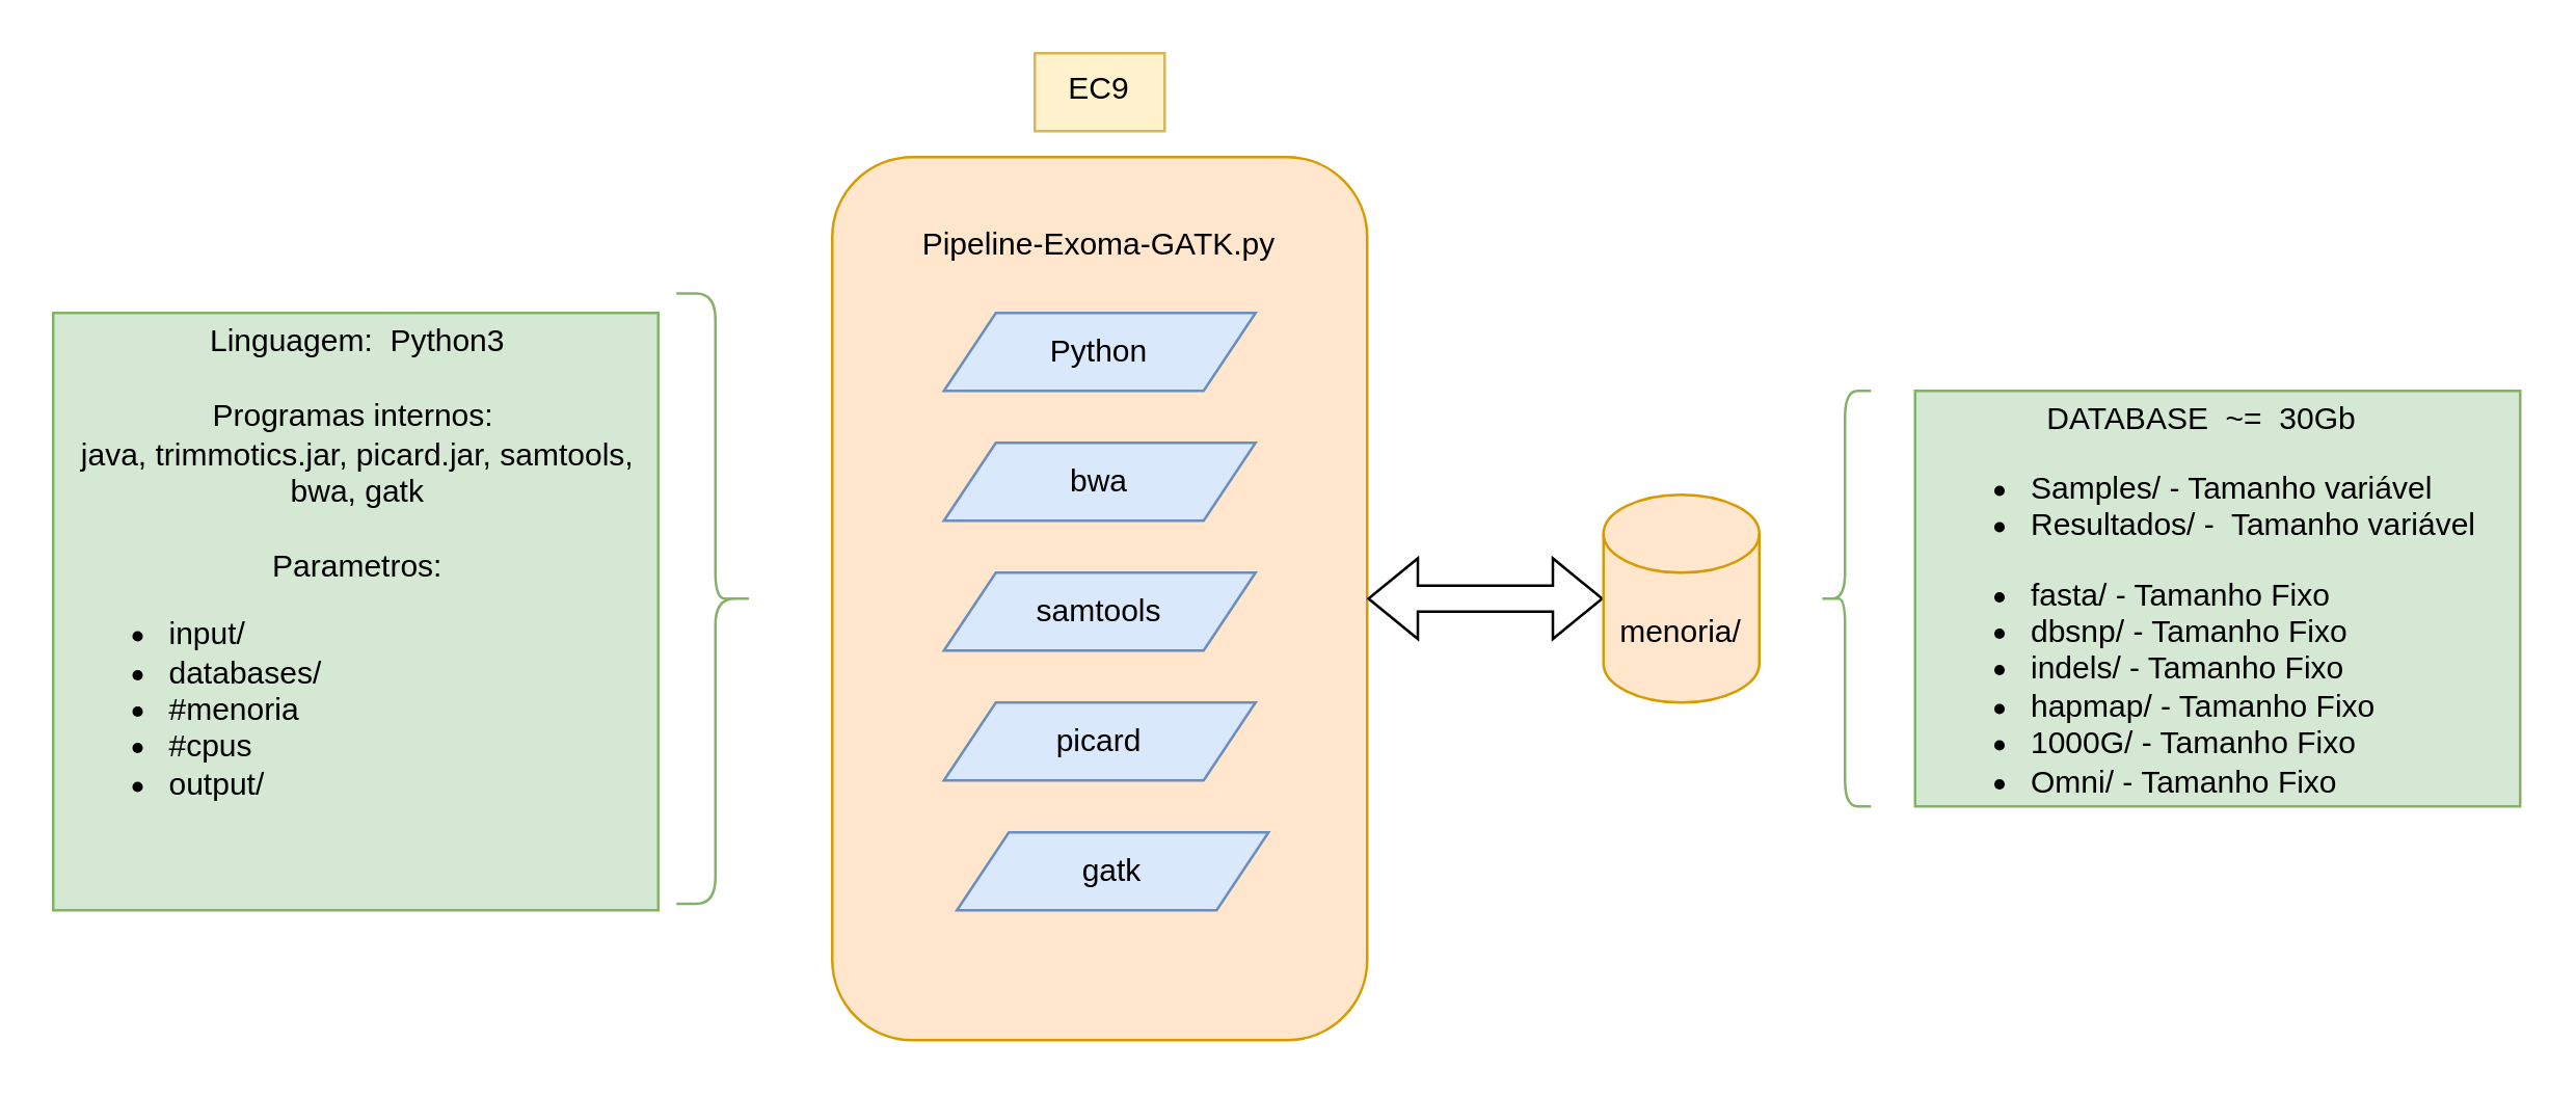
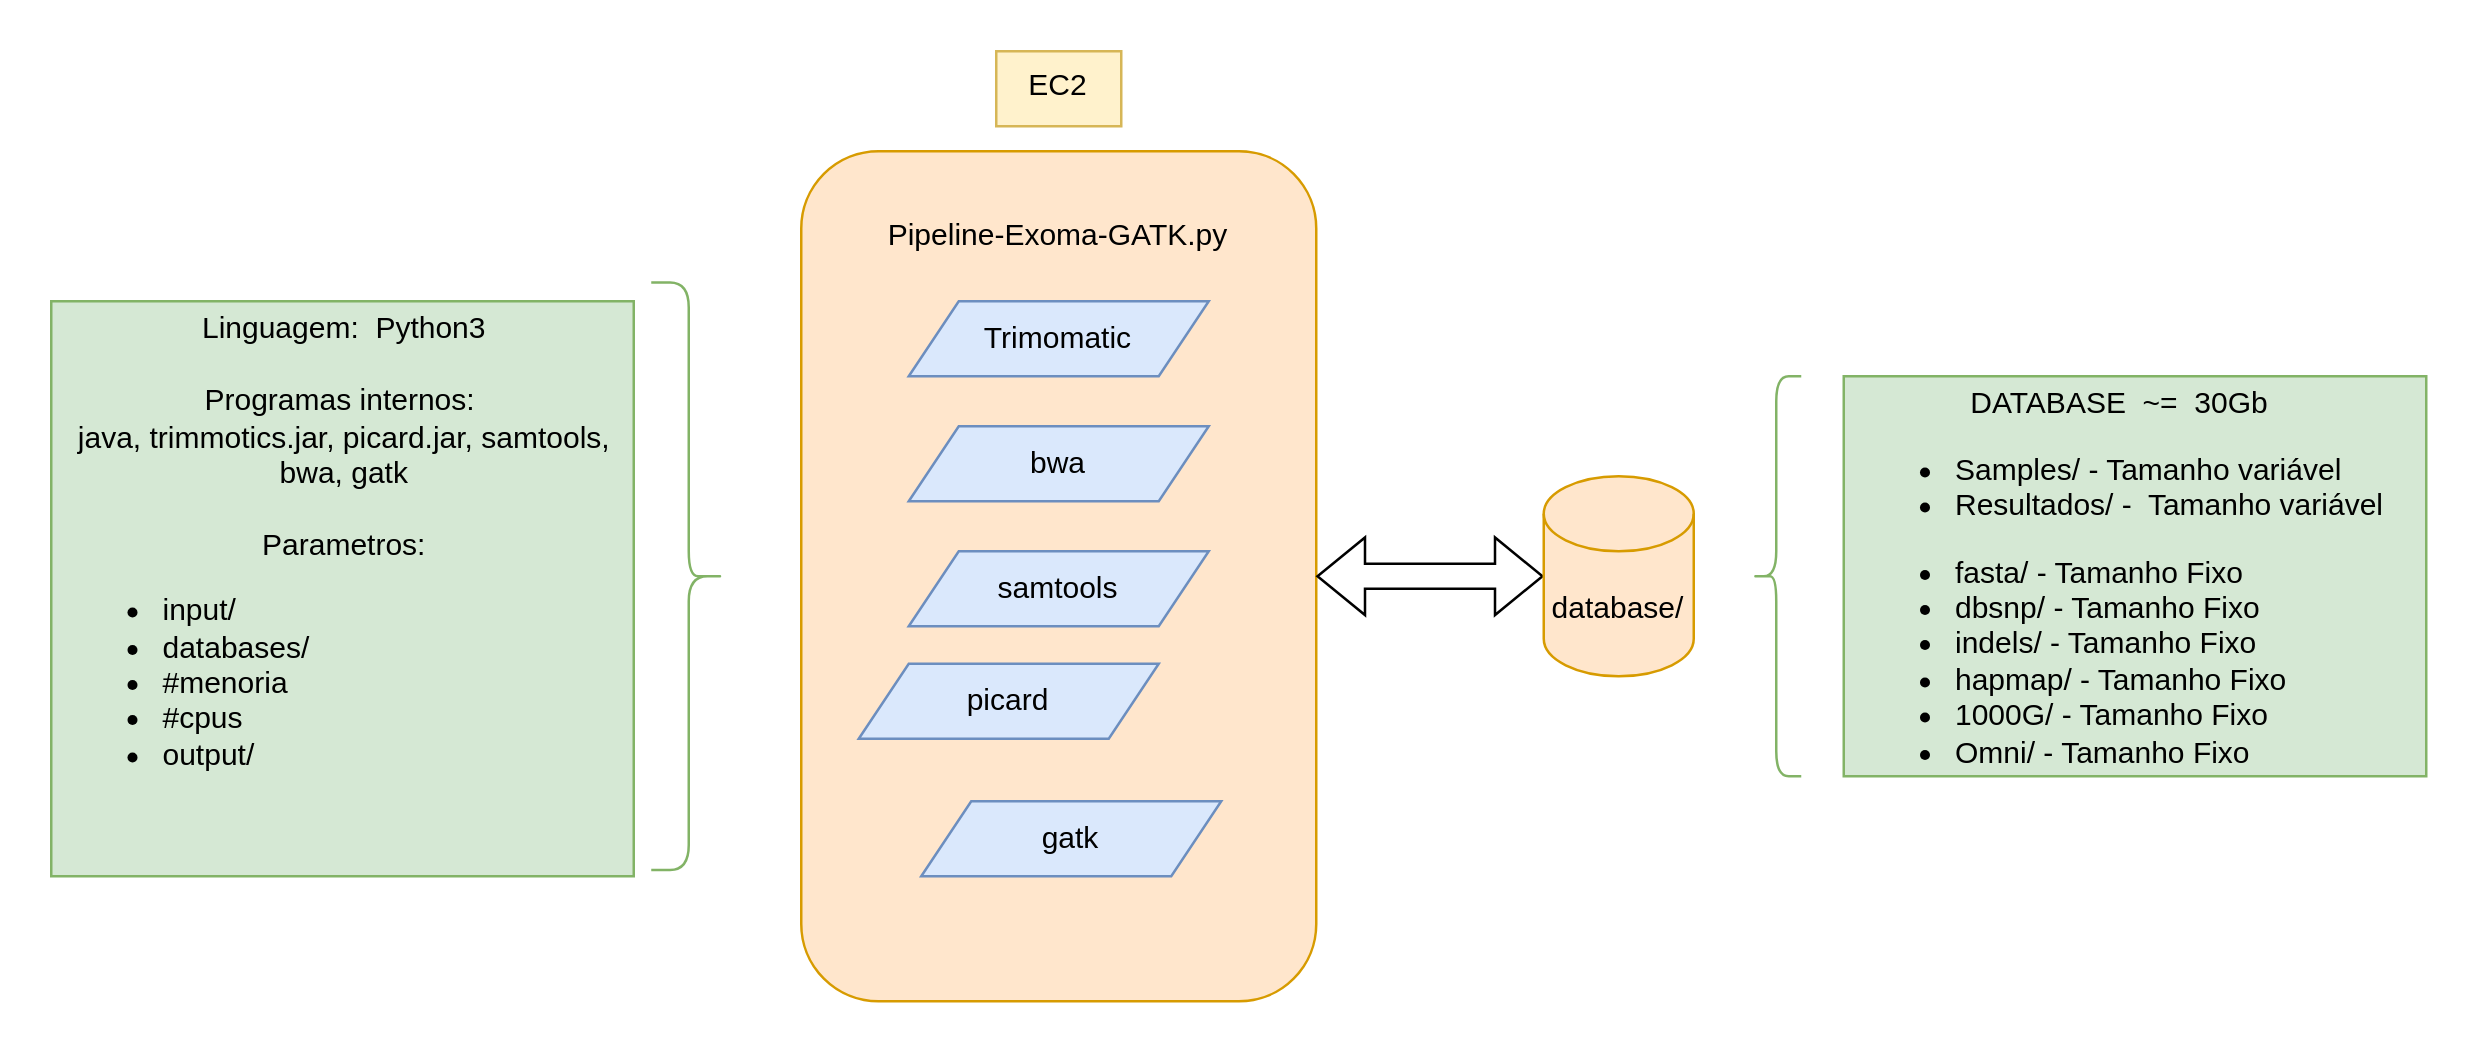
  <mxCell id="0" />
  <mxCell id="1" parent="0" />
  <mxCell id="2" value="Pipeline-Exoma-GATK.py&lt;br&gt;&lt;br&gt;&lt;br&gt;&lt;br&gt;&lt;br&gt;&lt;br&gt;&lt;br&gt;&lt;br&gt;&lt;br&gt;&lt;br&gt;&lt;br&gt;&lt;br&gt;&lt;br&gt;&lt;br&gt;&lt;br&gt;&lt;br&gt;&lt;br&gt;&lt;br&gt;&lt;br&gt;&lt;br&gt;" style="rounded=1;whiteSpace=wrap;html=1;fontSize=12;glass=0;strokeWidth=1;shadow=0;fillColor=#ffe6cc;strokeColor=#d79b00;" parent="1" vertex="1"><mxGeometry x="320" y="60" width="206" height="340" as="geometry" /></mxCell>
  <mxCell id="3" style="edgeStyle=orthogonalEdgeStyle;rounded=0;orthogonalLoop=1;jettySize=auto;html=1;entryX=1;entryY=0.5;entryDx=0;entryDy=0;shape=flexArrow;startArrow=block;" edge="1" parent="1" source="4" target="2"><mxGeometry relative="1" as="geometry" /></mxCell>
- <mxCell id="4" value="menoria/" style="shape=cylinder3;whiteSpace=wrap;html=1;boundedLbl=1;backgroundOutline=1;size=15;fillColor=#ffe6cc;strokeColor=#d79b00;" vertex="1" parent="1"><mxGeometry x="617" y="190" width="60" height="80" as="geometry" /></mxCell>
- <mxCell id="5" value="Python" style="shape=parallelogram;perimeter=parallelogramPerimeter;whiteSpace=wrap;html=1;fixedSize=1;fillColor=#dae8fc;strokeColor=#6c8ebf;" vertex="1" parent="1"><mxGeometry x="363" y="120" width="120" height="30" as="geometry" /></mxCell>
+ <mxCell id="4" value="database/" style="shape=cylinder3;whiteSpace=wrap;html=1;boundedLbl=1;backgroundOutline=1;size=15;fillColor=#ffe6cc;strokeColor=#d79b00;" vertex="1" parent="1"><mxGeometry x="617" y="190" width="60" height="80" as="geometry" /></mxCell>
+ <mxCell id="5" value="Trimomatic" style="shape=parallelogram;perimeter=parallelogramPerimeter;whiteSpace=wrap;html=1;fixedSize=1;fillColor=#dae8fc;strokeColor=#6c8ebf;" vertex="1" parent="1"><mxGeometry x="363" y="120" width="120" height="30" as="geometry" /></mxCell>
  <mxCell id="6" value="" style="shape=curlyBracket;whiteSpace=wrap;html=1;rounded=1;fillColor=#d5e8d4;strokeColor=#82b366;" vertex="1" parent="1"><mxGeometry x="700" y="150" width="20" height="160" as="geometry" /></mxCell>
  <mxCell id="7" value="&lt;div&gt;&lt;br&gt;&lt;/div&gt;&lt;div style=&quot;text-align: center&quot;&gt;DATABASE&amp;nbsp; ~=&amp;nbsp; 30Gb&lt;/div&gt;&lt;div&gt;&lt;ul&gt;&lt;li&gt;Samples/ - Tamanho variável&lt;/li&gt;&lt;li&gt;Resultados/ -&amp;nbsp; Tamanho variável&lt;/li&gt;&lt;/ul&gt;&lt;/div&gt;&lt;ul&gt;&lt;li&gt;fasta/ - Tamanho Fixo&lt;/li&gt;&lt;li&gt;dbsnp/ - Tamanho Fixo&lt;/li&gt;&lt;li&gt;indels/ - Tamanho Fixo&lt;/li&gt;&lt;li&gt;hapmap/ - Tamanho Fixo&lt;/li&gt;&lt;li&gt;1000G/ - Tamanho Fixo&lt;/li&gt;&lt;li&gt;Omni/ - Tamanho Fixo&lt;/li&gt;&lt;/ul&gt;" style="text;html=1;strokeColor=#82b366;fillColor=#d5e8d4;spacing=5;spacingTop=-20;whiteSpace=wrap;overflow=hidden;rounded=0;" vertex="1" parent="1"><mxGeometry x="737" y="150" width="233" height="160" as="geometry" /></mxCell>
  <mxCell id="8" value="bwa&lt;span style=&quot;color: rgba(0 , 0 , 0 , 0) ; font-family: monospace ; font-size: 0px&quot;&gt;%3CmxGraphModel%3E%3Croot%3E%3CmxCell%20id%3D%220%22%2F%3E%3CmxCell%20id%3D%221%22%20parent%3D%220%22%2F%3E%3CmxCell%20id%3D%222%22%20value%3D%22Trimomatic%22%20style%3D%22shape%3Dparallelogram%3Bperimeter%3DparallelogramPerimeter%3BwhiteSpace%3Dwrap%3Bhtml%3D1%3BfixedSize%3D1%3BfillColor%3D%23dae8fc%3BstrokeColor%3D%236c8ebf%3B%22%20vertex%3D%221%22%20parent%3D%221%22%3E%3CmxGeometry%20x%3D%22183%22%20y%3D%2250%22%20width%3D%22120%22%20height%3D%2230%22%20as%3D%22geometry%22%2F%3E%3C%2FmxCell%3E%3C%2Froot%3E%3C%2FmxGraphModel%3E&lt;/span&gt;" style="shape=parallelogram;perimeter=parallelogramPerimeter;whiteSpace=wrap;html=1;fixedSize=1;fillColor=#dae8fc;strokeColor=#6c8ebf;" vertex="1" parent="1"><mxGeometry x="363" y="170" width="120" height="30" as="geometry" /></mxCell>
  <mxCell id="9" value="samtools&lt;span style=&quot;color: rgba(0 , 0 , 0 , 0) ; font-family: monospace ; font-size: 0px&quot;&gt;%3CmxGraphModel%3E%3Croot%3E%3CmxCell%20id%3D%220%22%2F%3E%3CmxCell%20id%3D%221%22%20parent%3D%220%22%2F%3E%3CmxCell%20id%3D%222%22%20value%3D%22Trimomatic%22%20style%3D%22shape%3Dparallelogram%3Bperimeter%3DparallelogramPerimeter%3BwhiteSpace%3Dwrap%3Bhtml%3D1%3BfixedSize%3D1%3BfillColor%3D%23dae8fc%3BstrokeColor%3D%236c8ebf%3B%22%20vertex%3D%221%22%20parent%3D%221%22%3E%3CmxGeometry%20x%3D%22183%22%20y%3D%2250%22%20width%3D%22120%22%20height%3D%2230%22%20as%3D%22geometry%22%2F%3E%3C%2FmxCell%3E%3C%2Froot%3E%3C%2FmxGraphModel%3E&lt;/span&gt;&lt;span style=&quot;color: rgba(0 , 0 , 0 , 0) ; font-family: monospace ; font-size: 0px&quot;&gt;%3CmxGraphModel%3E%3Croot%3E%3CmxCell%20id%3D%220%22%2F%3E%3CmxCell%20id%3D%221%22%20parent%3D%220%22%2F%3E%3CmxCell%20id%3D%222%22%20value%3D%22Trimomatic%22%20style%3D%22shape%3Dparallelogram%3Bperimeter%3DparallelogramPerimeter%3BwhiteSpace%3Dwrap%3Bhtml%3D1%3BfixedSize%3D1%3BfillColor%3D%23dae8fc%3BstrokeColor%3D%236c8ebf%3B%22%20vertex%3D%221%22%20parent%3D%221%22%3E%3CmxGeometry%20x%3D%22183%22%20y%3D%2250%22%20width%3D%22120%22%20height%3D%2230%22%20as%3D%22geometry%22%2F%3E%3C%2FmxCell%3E%3C%2Froot%3E%3C%2FmxGraphModel%3E&lt;/span&gt;" style="shape=parallelogram;perimeter=parallelogramPerimeter;whiteSpace=wrap;html=1;fixedSize=1;fillColor=#dae8fc;strokeColor=#6c8ebf;" vertex="1" parent="1"><mxGeometry x="363" y="220" width="120" height="30" as="geometry" /></mxCell>
- <mxCell id="10" value="picard" style="shape=parallelogram;perimeter=parallelogramPerimeter;whiteSpace=wrap;html=1;fixedSize=1;fillColor=#dae8fc;strokeColor=#6c8ebf;" vertex="1" parent="1"><mxGeometry x="363" y="270" width="120" height="30" as="geometry" /></mxCell>
+ <mxCell id="10" value="picard" style="shape=parallelogram;perimeter=parallelogramPerimeter;whiteSpace=wrap;html=1;fixedSize=1;fillColor=#dae8fc;strokeColor=#6c8ebf;" vertex="1" parent="1"><mxGeometry x="343" y="265" width="120" height="30" as="geometry" /></mxCell>
  <mxCell id="11" value="gatk" style="shape=parallelogram;perimeter=parallelogramPerimeter;whiteSpace=wrap;html=1;fixedSize=1;fillColor=#dae8fc;strokeColor=#6c8ebf;" vertex="1" parent="1"><mxGeometry x="368" y="320" width="120" height="30" as="geometry" /></mxCell>
- <mxCell id="12" value="&lt;div&gt;&lt;span style=&quot;font-family: &amp;#34;helvetica&amp;#34;&quot;&gt;EC9&lt;/span&gt;&lt;/div&gt;" style="text;whiteSpace=wrap;html=1;fillColor=#fff2cc;strokeColor=#d6b656;align=center;" vertex="1" parent="1"><mxGeometry x="398" y="20" width="50" height="30" as="geometry" /></mxCell>
+ <mxCell id="12" value="&lt;div&gt;&lt;span style=&quot;font-family: &amp;#34;helvetica&amp;#34;&quot;&gt;EC2&lt;/span&gt;&lt;/div&gt;" style="text;whiteSpace=wrap;html=1;fillColor=#fff2cc;strokeColor=#d6b656;align=center;" vertex="1" parent="1"><mxGeometry x="398" y="20" width="50" height="30" as="geometry" /></mxCell>
  <mxCell id="13" value="" style="shape=curlyBracket;whiteSpace=wrap;html=1;rounded=1;fillColor=#d5e8d4;strokeColor=#82b366;size=0.5;rotation=-180;" vertex="1" parent="1"><mxGeometry x="260" y="112.5" width="30" height="235" as="geometry" /></mxCell>
  <mxCell id="14" value="&lt;div style=&quot;text-align: center&quot;&gt;&lt;br&gt;&lt;/div&gt;&lt;div style=&quot;text-align: center&quot;&gt;Linguagem:&amp;nbsp; Python3&lt;/div&gt;&lt;div style=&quot;text-align: center&quot;&gt;&lt;br&gt;&lt;/div&gt;&lt;div style=&quot;text-align: center&quot;&gt;Programas internos:&amp;nbsp;&lt;/div&gt;&lt;div style=&quot;text-align: center&quot;&gt;&lt;span&gt;java, trimmotics.jar, picard.jar, samtools, bwa, gatk&lt;/span&gt;&lt;/div&gt;&lt;div style=&quot;text-align: center&quot;&gt;&lt;br&gt;&lt;/div&gt;&lt;div style=&quot;text-align: center&quot;&gt;Parametros:&lt;/div&gt;&lt;div&gt;&lt;ul&gt;&lt;li&gt;input/&lt;/li&gt;&lt;li&gt;databases/&lt;/li&gt;&lt;li&gt;#menoria&lt;/li&gt;&lt;li&gt;#cpus&lt;/li&gt;&lt;li&gt;output/&lt;/li&gt;&lt;/ul&gt;&lt;/div&gt;" style="text;html=1;strokeColor=#82b366;fillColor=#d5e8d4;spacing=5;spacingTop=-20;whiteSpace=wrap;overflow=hidden;rounded=0;" vertex="1" parent="1"><mxGeometry x="20" y="120" width="233" height="230" as="geometry" /></mxCell>
